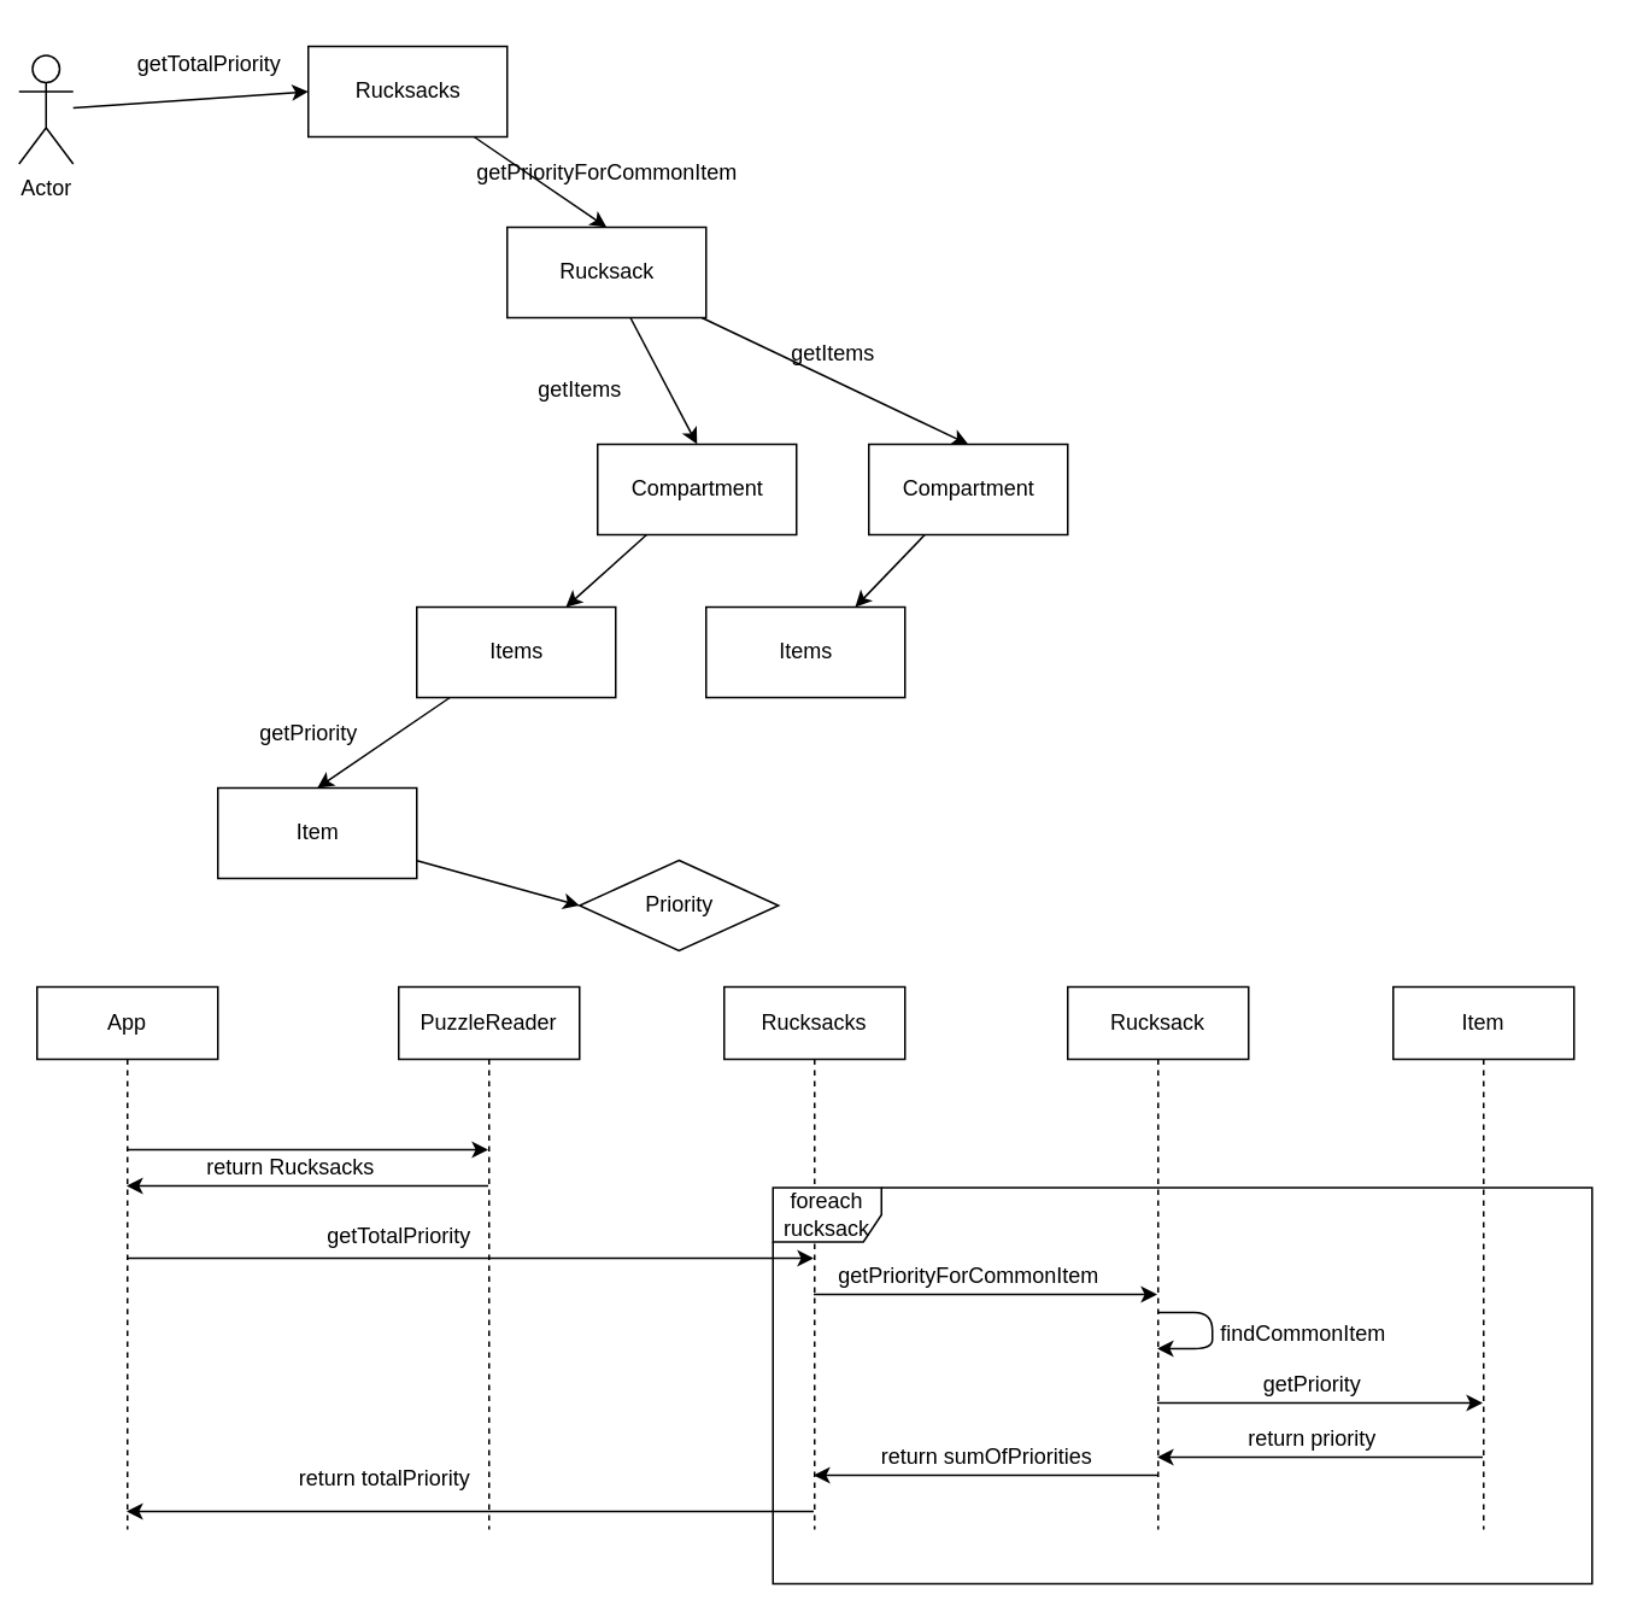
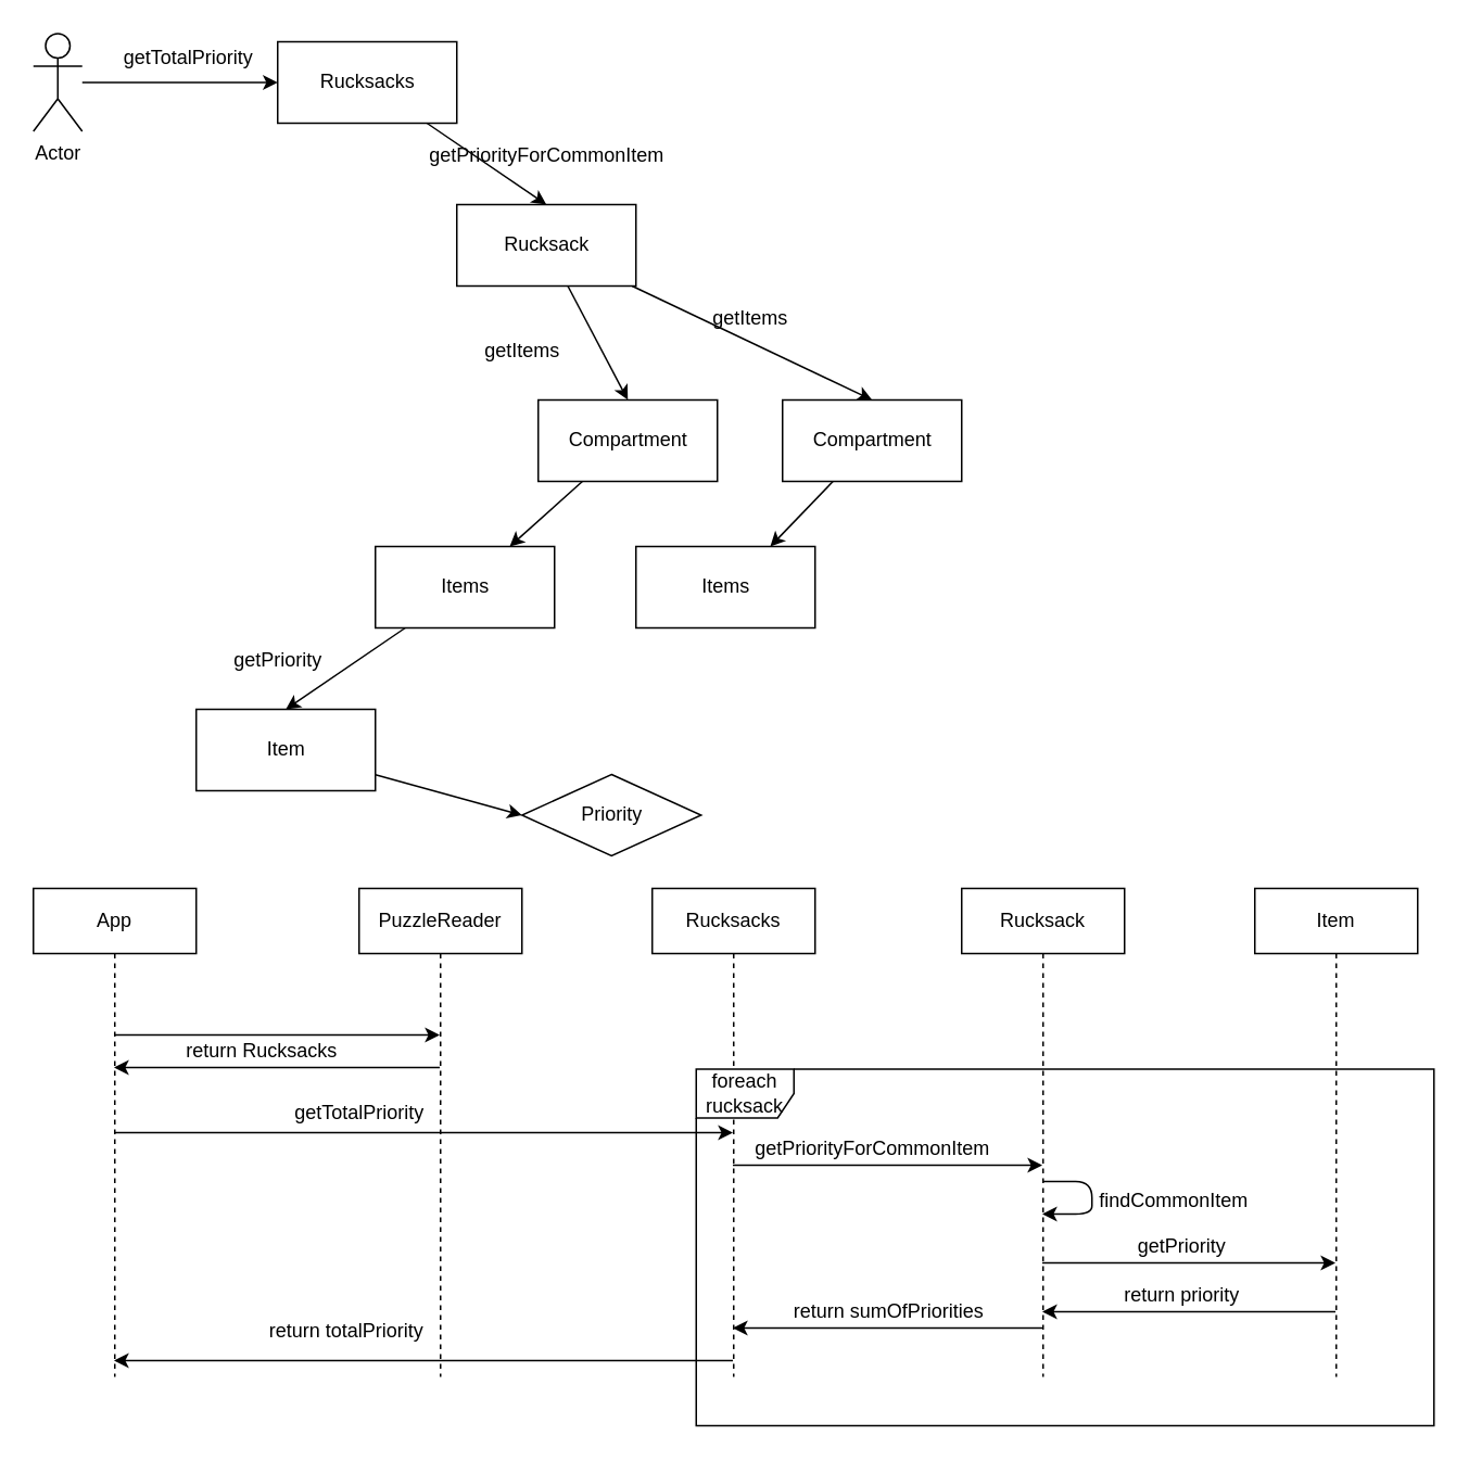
  <mxCell id="0" />
  <mxCell id="1" parent="0" />
  <mxCell id="2" style="edgeStyle=none;html=1;entryX=0.5;entryY=0;entryDx=0;entryDy=0;" edge="1" parent="1" source="4" target="8"><mxGeometry relative="1" as="geometry" /></mxCell>
  <mxCell id="3" style="edgeStyle=none;html=1;entryX=0.5;entryY=0;entryDx=0;entryDy=0;" edge="1" parent="1" source="4" target="10"><mxGeometry relative="1" as="geometry" /></mxCell>
  <mxCell id="4" value="Rucksack" style="html=1;" vertex="1" parent="1"><mxGeometry x="280" y="125" width="110" height="50" as="geometry" /></mxCell>
  <mxCell id="5" style="edgeStyle=none;html=1;entryX=0.5;entryY=0;entryDx=0;entryDy=0;" edge="1" parent="1" source="6" target="4"><mxGeometry relative="1" as="geometry" /></mxCell>
  <mxCell id="6" value="Rucksacks" style="html=1;" vertex="1" parent="1"><mxGeometry x="170" y="25" width="110" height="50" as="geometry" /></mxCell>
  <mxCell id="7" style="edgeStyle=none;html=1;entryX=0.75;entryY=0;entryDx=0;entryDy=0;" edge="1" parent="1" source="8" target="12"><mxGeometry relative="1" as="geometry" /></mxCell>
  <mxCell id="8" value="Compartment" style="html=1;" vertex="1" parent="1"><mxGeometry x="330" y="245" width="110" height="50" as="geometry" /></mxCell>
  <mxCell id="9" style="edgeStyle=none;html=1;entryX=0.75;entryY=0;entryDx=0;entryDy=0;" edge="1" parent="1" source="10" target="13"><mxGeometry relative="1" as="geometry" /></mxCell>
  <mxCell id="10" value="Compartment" style="html=1;" vertex="1" parent="1"><mxGeometry x="480" y="245" width="110" height="50" as="geometry" /></mxCell>
  <mxCell id="11" style="edgeStyle=none;html=1;entryX=0.5;entryY=0;entryDx=0;entryDy=0;" edge="1" parent="1" source="12" target="18"><mxGeometry relative="1" as="geometry" /></mxCell>
  <mxCell id="12" value="Items" style="html=1;" vertex="1" parent="1"><mxGeometry x="230" y="335" width="110" height="50" as="geometry" /></mxCell>
  <mxCell id="13" value="Items" style="html=1;" vertex="1" parent="1"><mxGeometry x="390" y="335" width="110" height="50" as="geometry" /></mxCell>
  <mxCell id="14" value="getPriorityForCommonItem" style="text;html=1;align=center;verticalAlign=middle;resizable=0;points=[];autosize=1;strokeColor=none;fillColor=none;" vertex="1" parent="1"><mxGeometry x="255" y="85" width="160" height="20" as="geometry" /></mxCell>
  <mxCell id="15" value="getItems" style="text;html=1;align=center;verticalAlign=middle;resizable=0;points=[];autosize=1;strokeColor=none;fillColor=none;" vertex="1" parent="1"><mxGeometry x="430" y="185" width="60" height="20" as="geometry" /></mxCell>
  <mxCell id="16" value="getItems" style="text;html=1;align=center;verticalAlign=middle;resizable=0;points=[];autosize=1;strokeColor=none;fillColor=none;" vertex="1" parent="1"><mxGeometry x="290" y="205" width="60" height="20" as="geometry" /></mxCell>
  <mxCell id="17" style="edgeStyle=none;html=1;entryX=0;entryY=0.5;entryDx=0;entryDy=0;" edge="1" parent="1" source="18" target="19"><mxGeometry relative="1" as="geometry" /></mxCell>
  <mxCell id="18" value="Item" style="html=1;" vertex="1" parent="1"><mxGeometry x="120" y="435" width="110" height="50" as="geometry" /></mxCell>
  <mxCell id="19" value="Priority" style="rhombus;html=1;" vertex="1" parent="1"><mxGeometry x="320" y="475" width="110" height="50" as="geometry" /></mxCell>
  <mxCell id="20" value="getPriority" style="text;html=1;align=center;verticalAlign=middle;resizable=0;points=[];autosize=1;strokeColor=none;fillColor=none;" vertex="1" parent="1"><mxGeometry x="135" y="395" width="70" height="20" as="geometry" /></mxCell>
  <mxCell id="21" style="edgeStyle=none;html=1;entryX=0;entryY=0.5;entryDx=0;entryDy=0;" edge="1" parent="1" source="22" target="6"><mxGeometry relative="1" as="geometry" /></mxCell>
- <mxCell id="22" value="Actor" style="shape=umlActor;verticalLabelPosition=bottom;verticalAlign=top;html=1;" vertex="1" parent="1"><mxGeometry x="10" y="30" width="30" height="60" as="geometry" /></mxCell>
+ <mxCell id="22" value="Actor" style="shape=umlActor;verticalLabelPosition=bottom;verticalAlign=top;html=1;" vertex="1" parent="1"><mxGeometry x="20" y="20" width="30" height="60" as="geometry" /></mxCell>
  <mxCell id="23" value="getTotalPriority" style="text;html=1;align=center;verticalAlign=middle;resizable=0;points=[];autosize=1;strokeColor=none;fillColor=none;" vertex="1" parent="1"><mxGeometry x="70" y="25" width="90" height="20" as="geometry" /></mxCell>
  <mxCell id="24" style="edgeStyle=none;html=1;" edge="1" parent="1" source="26" target="28"><mxGeometry relative="1" as="geometry"><Array as="points"><mxPoint x="170" y="635" /></Array></mxGeometry></mxCell>
  <mxCell id="25" style="edgeStyle=none;html=1;" edge="1" parent="1" source="26" target="32"><mxGeometry relative="1" as="geometry" /></mxCell>
  <mxCell id="26" value="App" style="shape=umlLifeline;perimeter=lifelinePerimeter;whiteSpace=wrap;html=1;container=1;collapsible=0;recursiveResize=0;outlineConnect=0;" vertex="1" parent="1"><mxGeometry x="20" y="545" width="100" height="300" as="geometry" /></mxCell>
  <mxCell id="27" style="edgeStyle=none;html=1;" edge="1" parent="1" source="28" target="26"><mxGeometry relative="1" as="geometry"><Array as="points"><mxPoint x="170" y="655" /></Array></mxGeometry></mxCell>
  <mxCell id="28" value="PuzzleReader" style="shape=umlLifeline;perimeter=lifelinePerimeter;whiteSpace=wrap;html=1;container=1;collapsible=0;recursiveResize=0;outlineConnect=0;" vertex="1" parent="1"><mxGeometry x="220" y="545" width="100" height="300" as="geometry" /></mxCell>
  <mxCell id="29" value="return Rucksacks" style="text;html=1;align=center;verticalAlign=middle;resizable=0;points=[];autosize=1;strokeColor=none;fillColor=none;" vertex="1" parent="1"><mxGeometry x="105" y="635" width="110" height="20" as="geometry" /></mxCell>
  <mxCell id="30" style="edgeStyle=none;html=1;" edge="1" parent="1" source="32" target="36"><mxGeometry relative="1" as="geometry"><Array as="points"><mxPoint x="540" y="715" /></Array></mxGeometry></mxCell>
  <mxCell id="31" style="edgeStyle=none;html=1;" edge="1" parent="1" source="32" target="26"><mxGeometry relative="1" as="geometry"><Array as="points"><mxPoint x="250" y="835" /></Array></mxGeometry></mxCell>
  <mxCell id="32" value="Rucksacks" style="shape=umlLifeline;perimeter=lifelinePerimeter;whiteSpace=wrap;html=1;container=1;collapsible=0;recursiveResize=0;outlineConnect=0;" vertex="1" parent="1"><mxGeometry x="400" y="545" width="100" height="300" as="geometry" /></mxCell>
  <mxCell id="33" value="getTotalPriority" style="text;html=1;align=center;verticalAlign=middle;resizable=0;points=[];autosize=1;strokeColor=none;fillColor=none;" vertex="1" parent="1"><mxGeometry x="175" y="673" width="90" height="20" as="geometry" /></mxCell>
  <mxCell id="34" style="edgeStyle=none;html=1;" edge="1" parent="1" source="36" target="40"><mxGeometry relative="1" as="geometry"><Array as="points"><mxPoint x="720" y="775" /></Array></mxGeometry></mxCell>
  <mxCell id="35" style="edgeStyle=none;html=1;" edge="1" parent="1" source="36" target="32"><mxGeometry relative="1" as="geometry"><Array as="points"><mxPoint x="540" y="815" /></Array></mxGeometry></mxCell>
  <mxCell id="36" value="Rucksack" style="shape=umlLifeline;perimeter=lifelinePerimeter;whiteSpace=wrap;html=1;container=1;collapsible=0;recursiveResize=0;outlineConnect=0;" vertex="1" parent="1"><mxGeometry x="590" y="545" width="100" height="300" as="geometry" /></mxCell>
  <mxCell id="37" value="getPriorityForCommonItem" style="text;html=1;align=center;verticalAlign=middle;resizable=0;points=[];autosize=1;strokeColor=none;fillColor=none;" vertex="1" parent="1"><mxGeometry x="455" y="695" width="160" height="20" as="geometry" /></mxCell>
  <mxCell id="38" value="foreach rucksack" style="shape=umlFrame;whiteSpace=wrap;html=1;" vertex="1" parent="1"><mxGeometry x="427" y="656" width="453" height="219" as="geometry" /></mxCell>
  <mxCell id="39" style="edgeStyle=none;html=1;" edge="1" parent="1" source="40" target="36"><mxGeometry relative="1" as="geometry"><Array as="points"><mxPoint x="730" y="805" /></Array></mxGeometry></mxCell>
  <mxCell id="40" value="Item" style="shape=umlLifeline;perimeter=lifelinePerimeter;whiteSpace=wrap;html=1;container=1;collapsible=0;recursiveResize=0;outlineConnect=0;" vertex="1" parent="1"><mxGeometry x="770" y="545" width="100" height="300" as="geometry" /></mxCell>
  <mxCell id="41" style="edgeStyle=none;html=1;" edge="1" parent="1" source="36" target="36"><mxGeometry relative="1" as="geometry"><Array as="points"><mxPoint x="670" y="725" /><mxPoint x="670" y="745" /></Array></mxGeometry></mxCell>
  <mxCell id="42" value="findCommonItem" style="text;html=1;align=center;verticalAlign=middle;resizable=0;points=[];autosize=1;strokeColor=none;fillColor=none;" vertex="1" parent="1"><mxGeometry x="665" y="727" width="110" height="20" as="geometry" /></mxCell>
  <mxCell id="43" value="getPriority" style="text;html=1;align=center;verticalAlign=middle;resizable=0;points=[];autosize=1;strokeColor=none;fillColor=none;" vertex="1" parent="1"><mxGeometry x="690" y="755" width="70" height="20" as="geometry" /></mxCell>
  <mxCell id="44" value="return priority" style="text;html=1;align=center;verticalAlign=middle;resizable=0;points=[];autosize=1;strokeColor=none;fillColor=none;" vertex="1" parent="1"><mxGeometry x="680" y="785" width="90" height="20" as="geometry" /></mxCell>
  <mxCell id="45" value="return sumOfPriorities" style="text;html=1;align=center;verticalAlign=middle;resizable=0;points=[];autosize=1;strokeColor=none;fillColor=none;" vertex="1" parent="1"><mxGeometry x="480" y="795" width="130" height="20" as="geometry" /></mxCell>
  <mxCell id="46" value="return totalPriority" style="text;html=1;align=center;verticalAlign=middle;resizable=0;points=[];autosize=1;strokeColor=none;fillColor=none;" vertex="1" parent="1"><mxGeometry x="157" y="807" width="110" height="20" as="geometry" /></mxCell>
